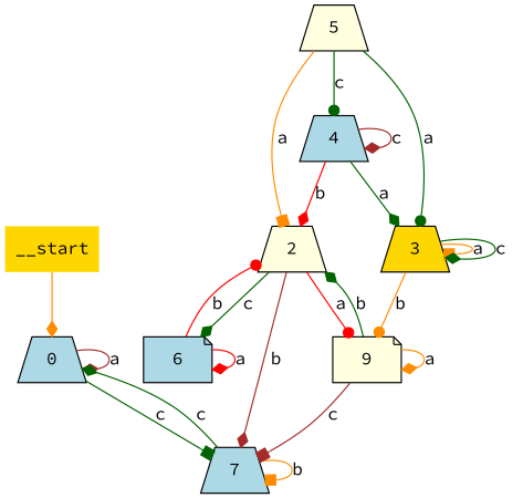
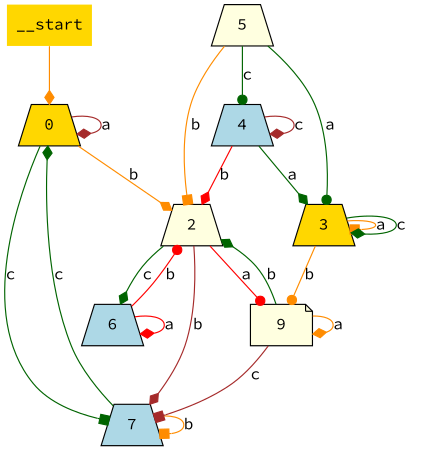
  digraph {
    fontname="Source Code Pro"
    node [fillcolor=gold fontname="Source Code Pro" shape=trapezium style=filled]
    edge [arrowhead=diamond color=darkgreen fontname="Source Code Pro"]
    __start [shape=none]
-   n2 [fillcolor=lightblue label=0]
+   n2 [label=0]
    n3 [fillcolor=lightyellow label=2]
    n4 [fillcolor=lightblue label=7]
    n5 [fillcolor=lightyellow label=9 shape=note]
-   n6 [fillcolor=lightblue label=6 shape=note]
+   n6 [fillcolor=lightblue label=6]
    n7 [label=3]
    n8 [fillcolor=lightblue label=4]
    n9 [fillcolor=lightyellow label=5]
    __start -> n2 [color=darkorange]
    n2 -> n2 [color=brown label=a]
+   n2 -> n3 [color=darkorange label=b]
    n2 -> n4 [arrowhead=box label=c]
    n3 -> n4 [color=brown label=b]
    n3 -> n5 [arrowhead=dot color=red label=a]
    n3 -> n6 [label=c]
    n4 -> n2 [label=c]
    n4 -> n4 [arrowhead=box color=darkorange label=b]
    n5 -> n3 [label=b]
    n5 -> n4 [arrowhead=box color=brown label=c]
    n5 -> n5 [color=darkorange label=a]
    n6 -> n3 [arrowhead=dot color=red label=b]
    n6 -> n6 [color=red label=a]
    n7 -> n5 [arrowhead=dot color=darkorange label=b]
    n7 -> n7 [arrowhead=box color=darkorange label=a]
    n7 -> n7 [label=c]
    n8 -> n3 [color=red label=b]
    n8 -> n7 [label=a]
    n8 -> n8 [color=brown label=c]
-   n9 -> n3 [arrowhead=box color=darkorange label=a]
+   n9 -> n3 [arrowhead=box color=darkorange label=b]
    n9 -> n7 [arrowhead=dot label=a]
    n9 -> n8 [arrowhead=dot label=c]
  }
